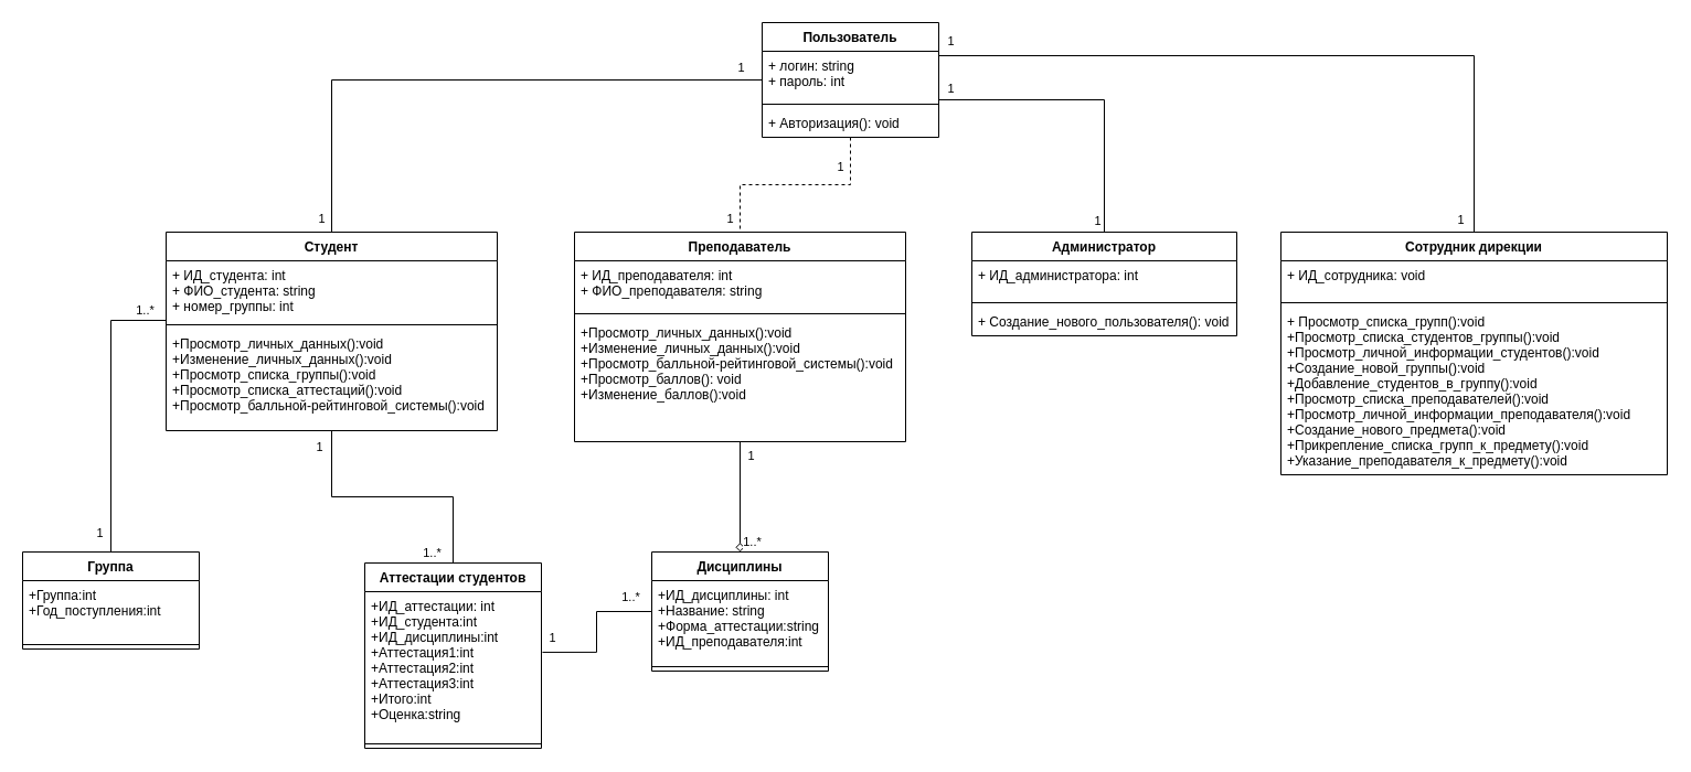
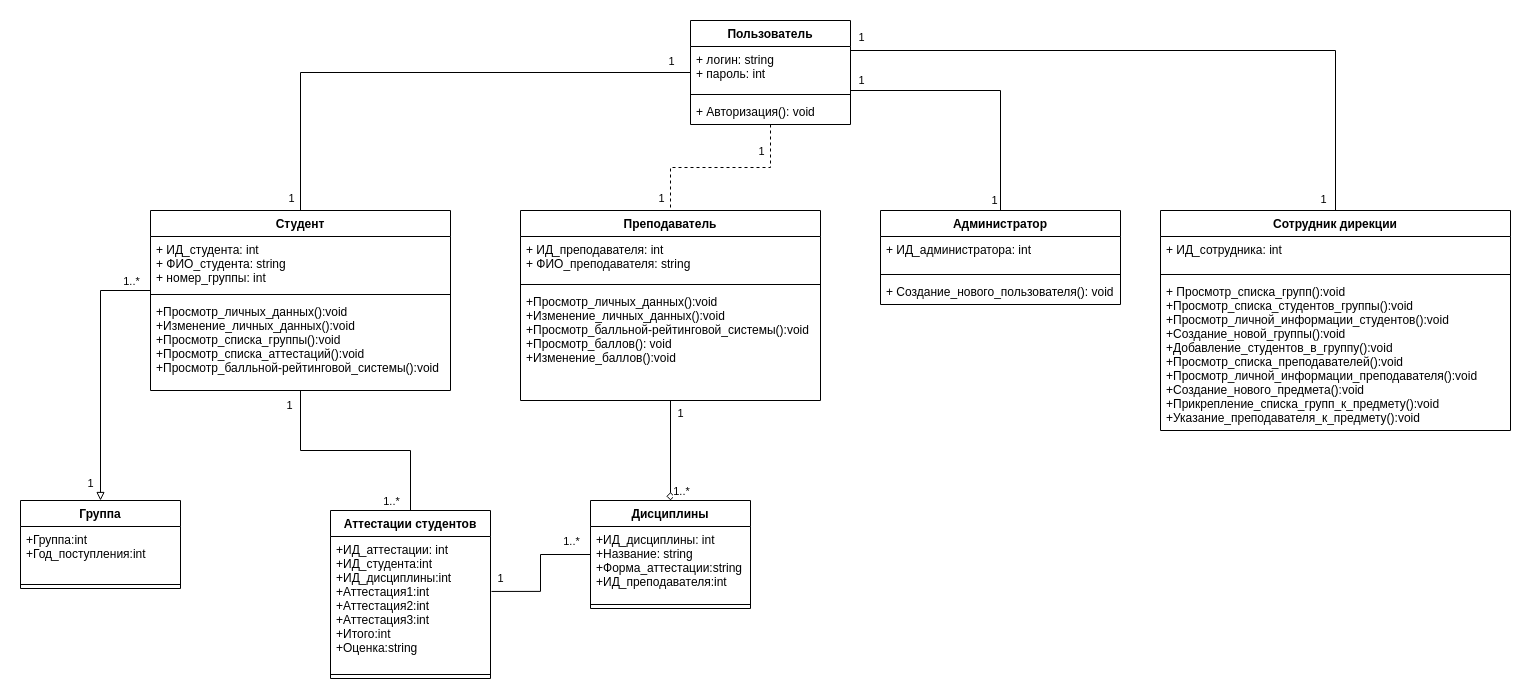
  <mxCell id="0" />
  <mxCell id="1" parent="0" />
  <mxCell id="2" style="edgeStyle=orthogonalEdgeStyle;rounded=0;orthogonalLoop=1;jettySize=auto;html=1;entryX=0.5;entryY=0;entryDx=0;entryDy=0;endArrow=none;endFill=0;" edge="1" parent="1" source="6" target="12"><mxGeometry relative="1" as="geometry" /></mxCell>
  <mxCell id="3" value="1" style="edgeLabel;html=1;align=center;verticalAlign=middle;resizable=0;points=[];" vertex="1" connectable="0" parent="2"><mxGeometry x="0.14" y="-3" relative="1" as="geometry"><mxPoint x="281" y="-9" as="offset" /></mxGeometry></mxCell>
  <mxCell id="4" style="edgeStyle=orthogonalEdgeStyle;rounded=0;orthogonalLoop=1;jettySize=auto;html=1;entryX=0.5;entryY=0;entryDx=0;entryDy=0;endArrow=none;endFill=0;dashed=1;" edge="1" parent="1" source="6" target="17"><mxGeometry relative="1" as="geometry" /></mxCell>
  <mxCell id="5" style="edgeStyle=orthogonalEdgeStyle;rounded=0;orthogonalLoop=1;jettySize=auto;html=1;entryX=0.5;entryY=0;entryDx=0;entryDy=0;endArrow=none;endFill=0;" edge="1" parent="1" source="6" target="25"><mxGeometry relative="1" as="geometry"><Array as="points"><mxPoint x="1335" y="50" /></Array></mxGeometry></mxCell>
  <mxCell id="6" value="Пользователь" style="swimlane;fontStyle=1;align=center;verticalAlign=top;childLayout=stackLayout;horizontal=1;startSize=26;horizontalStack=0;resizeParent=1;resizeParentMax=0;resizeLast=0;collapsible=1;marginBottom=0;" vertex="1" parent="1"><mxGeometry x="690" width="160" height="104" as="geometry" y="20" /></mxCell>
  <mxCell id="7" value="+ логин: string&#10;+ пароль: int" style="text;strokeColor=none;fillColor=none;align=left;verticalAlign=top;spacingLeft=4;spacingRight=4;overflow=hidden;rotatable=0;points=[[0,0.5],[1,0.5]];portConstraint=eastwest;" vertex="1" parent="6"><mxGeometry y="26" width="160" height="44" as="geometry" /></mxCell>
  <mxCell id="8" value="" style="line;strokeWidth=1;fillColor=none;align=left;verticalAlign=middle;spacingTop=-1;spacingLeft=3;spacingRight=3;rotatable=0;labelPosition=right;points=[];portConstraint=eastwest;" vertex="1" parent="6"><mxGeometry y="70" width="160" height="8" as="geometry" /></mxCell>
  <mxCell id="9" value="+ Авторизация(): void" style="text;strokeColor=none;fillColor=none;align=left;verticalAlign=top;spacingLeft=4;spacingRight=4;overflow=hidden;rotatable=0;points=[[0,0.5],[1,0.5]];portConstraint=eastwest;" vertex="1" parent="6"><mxGeometry y="78" width="160" height="26" as="geometry" /></mxCell>
  <mxCell id="10" style="edgeStyle=orthogonalEdgeStyle;rounded=0;orthogonalLoop=1;jettySize=auto;html=1;entryX=0.5;entryY=0;entryDx=0;entryDy=0;endArrow=none;endFill=0;" edge="1" parent="1" source="12" target="33"><mxGeometry relative="1" as="geometry" /></mxCell>
- <mxCell id="11" style="edgeStyle=orthogonalEdgeStyle;rounded=0;orthogonalLoop=1;jettySize=auto;html=1;entryX=0.5;entryY=0;entryDx=0;entryDy=0;endArrow=none;endFill=0;" edge="1" parent="1" source="12" target="36"><mxGeometry relative="1" as="geometry"><Array as="points"><mxPoint x="100" y="290" /></Array></mxGeometry></mxCell>
+ <mxCell id="11" style="edgeStyle=orthogonalEdgeStyle;rounded=0;orthogonalLoop=1;jettySize=auto;html=1;entryX=0.5;entryY=0;entryDx=0;entryDy=0;endArrow=block;endFill=0;" edge="1" parent="1" source="12" target="36"><mxGeometry relative="1" as="geometry"><Array as="points"><mxPoint x="100" y="290" /></Array></mxGeometry></mxCell>
  <mxCell id="12" value="Студент" style="swimlane;fontStyle=1;align=center;verticalAlign=top;childLayout=stackLayout;horizontal=1;startSize=26;horizontalStack=0;resizeParent=1;resizeParentMax=0;resizeLast=0;collapsible=1;marginBottom=0;" vertex="1" parent="1"><mxGeometry x="150" y="210" width="300" height="180" as="geometry" /></mxCell>
  <mxCell id="13" value="+ ИД_студента: int&#10;+ ФИО_студента: string&#10;+ номер_группы: int" style="text;strokeColor=none;fillColor=none;align=left;verticalAlign=top;spacingLeft=4;spacingRight=4;overflow=hidden;rotatable=0;points=[[0,0.5],[1,0.5]];portConstraint=eastwest;" vertex="1" parent="12"><mxGeometry y="26" width="300" height="54" as="geometry" /></mxCell>
  <mxCell id="14" value="" style="line;strokeWidth=1;fillColor=none;align=left;verticalAlign=middle;spacingTop=-1;spacingLeft=3;spacingRight=3;rotatable=0;labelPosition=right;points=[];portConstraint=eastwest;" vertex="1" parent="12"><mxGeometry y="80" width="300" height="8" as="geometry" /></mxCell>
  <mxCell id="15" value="+Просмотр_личных_данных():void&#10;+Изменение_личных_данных():void&#10;+Просмотр_списка_группы():void&#10;+Просмотр_списка_аттестаций():void&#10;+Просмотр_балльной-рейтинговой_системы():void&#10;" style="text;strokeColor=none;fillColor=none;align=left;verticalAlign=top;spacingLeft=4;spacingRight=4;overflow=hidden;rotatable=0;points=[[0,0.5],[1,0.5]];portConstraint=eastwest;" vertex="1" parent="12"><mxGeometry y="88" width="300" height="92" as="geometry" /></mxCell>
  <mxCell id="16" style="edgeStyle=orthogonalEdgeStyle;rounded=0;orthogonalLoop=1;jettySize=auto;html=1;entryX=0.5;entryY=0;entryDx=0;entryDy=0;endArrow=diamond;endFill=0;" edge="1" parent="1" source="17" target="30"><mxGeometry relative="1" as="geometry" /></mxCell>
  <mxCell id="17" value="Преподаватель" style="swimlane;fontStyle=1;align=center;verticalAlign=top;childLayout=stackLayout;horizontal=1;startSize=26;horizontalStack=0;resizeParent=1;resizeParentMax=0;resizeLast=0;collapsible=1;marginBottom=0;" vertex="1" parent="1"><mxGeometry x="520" y="210" width="300" height="190" as="geometry" /></mxCell>
  <mxCell id="18" value="+ ИД_преподавателя: int&#10;+ ФИО_преподавателя: string" style="text;strokeColor=none;fillColor=none;align=left;verticalAlign=top;spacingLeft=4;spacingRight=4;overflow=hidden;rotatable=0;points=[[0,0.5],[1,0.5]];portConstraint=eastwest;" vertex="1" parent="17"><mxGeometry y="26" width="300" height="44" as="geometry" /></mxCell>
  <mxCell id="19" value="" style="line;strokeWidth=1;fillColor=none;align=left;verticalAlign=middle;spacingTop=-1;spacingLeft=3;spacingRight=3;rotatable=0;labelPosition=right;points=[];portConstraint=eastwest;" vertex="1" parent="17"><mxGeometry y="70" width="300" height="8" as="geometry" /></mxCell>
  <mxCell id="20" value="+Просмотр_личных_данных():void&#10;+Изменение_личных_данных():void&#10;+Просмотр_балльной-рейтинговой_системы():void&#10;+Просмотр_баллов(): void&#10;+Изменение_баллов():void&#10;" style="text;strokeColor=none;fillColor=none;align=left;verticalAlign=top;spacingLeft=4;spacingRight=4;overflow=hidden;rotatable=0;points=[[0,0.5],[1,0.5]];portConstraint=eastwest;" vertex="1" parent="17"><mxGeometry y="78" width="300" height="112" as="geometry" /></mxCell>
  <mxCell id="21" value="Администратор" style="swimlane;fontStyle=1;align=center;verticalAlign=top;childLayout=stackLayout;horizontal=1;startSize=26;horizontalStack=0;resizeParent=1;resizeParentMax=0;resizeLast=0;collapsible=1;marginBottom=0;" vertex="1" parent="1"><mxGeometry x="880" y="210" width="240" height="94" as="geometry" /></mxCell>
  <mxCell id="22" value="+ ИД_администратора: int" style="text;strokeColor=none;fillColor=none;align=left;verticalAlign=top;spacingLeft=4;spacingRight=4;overflow=hidden;rotatable=0;points=[[0,0.5],[1,0.5]];portConstraint=eastwest;" vertex="1" parent="21"><mxGeometry y="26" width="240" height="34" as="geometry" /></mxCell>
  <mxCell id="23" value="" style="line;strokeWidth=1;fillColor=none;align=left;verticalAlign=middle;spacingTop=-1;spacingLeft=3;spacingRight=3;rotatable=0;labelPosition=right;points=[];portConstraint=eastwest;" vertex="1" parent="21"><mxGeometry y="60" width="240" height="8" as="geometry" /></mxCell>
  <mxCell id="24" value="+ Создание_нового_пользователя(): void" style="text;strokeColor=none;fillColor=none;align=left;verticalAlign=top;spacingLeft=4;spacingRight=4;overflow=hidden;rotatable=0;points=[[0,0.5],[1,0.5]];portConstraint=eastwest;" vertex="1" parent="21"><mxGeometry y="68" width="240" height="26" as="geometry" /></mxCell>
  <mxCell id="25" value="Сотрудник дирекции" style="swimlane;fontStyle=1;align=center;verticalAlign=top;childLayout=stackLayout;horizontal=1;startSize=26;horizontalStack=0;resizeParent=1;resizeParentMax=0;resizeLast=0;collapsible=1;marginBottom=0;" vertex="1" parent="1"><mxGeometry x="1160" y="210" width="350" height="220" as="geometry" /></mxCell>
- <mxCell id="26" value="+ ИД_сотрудника: void" style="text;strokeColor=none;fillColor=none;align=left;verticalAlign=top;spacingLeft=4;spacingRight=4;overflow=hidden;rotatable=0;points=[[0,0.5],[1,0.5]];portConstraint=eastwest;" vertex="1" parent="25"><mxGeometry y="26" width="350" height="34" as="geometry" /></mxCell>
+ <mxCell id="26" value="+ ИД_сотрудника: int" style="text;strokeColor=none;fillColor=none;align=left;verticalAlign=top;spacingLeft=4;spacingRight=4;overflow=hidden;rotatable=0;points=[[0,0.5],[1,0.5]];portConstraint=eastwest;" vertex="1" parent="25"><mxGeometry y="26" width="350" height="34" as="geometry" /></mxCell>
  <mxCell id="27" value="" style="line;strokeWidth=1;fillColor=none;align=left;verticalAlign=middle;spacingTop=-1;spacingLeft=3;spacingRight=3;rotatable=0;labelPosition=right;points=[];portConstraint=eastwest;" vertex="1" parent="25"><mxGeometry y="60" width="350" height="8" as="geometry" /></mxCell>
  <mxCell id="28" value="+ Просмотр_списка_групп():void&#10;+Просмотр_списка_студентов_группы():void&#10;+Просмотр_личной_информации_студентов():void&#10;+Создание_новой_группы():void&#10;+Добавление_студентов_в_группу():void&#10;+Просмотр_списка_преподавателей():void&#10;+Просмотр_личной_информации_преподавателя():void&#10;+Создание_нового_предмета():void&#10;+Прикрепление_списка_групп_к_предмету():void&#10;+Указание_преподавателя_к_предмету():void&#10;" style="text;strokeColor=none;fillColor=none;align=left;verticalAlign=top;spacingLeft=4;spacingRight=4;overflow=hidden;rotatable=0;points=[[0,0.5],[1,0.5]];portConstraint=eastwest;" vertex="1" parent="25"><mxGeometry y="68" width="350" height="152" as="geometry" /></mxCell>
  <mxCell id="29" style="edgeStyle=orthogonalEdgeStyle;rounded=0;orthogonalLoop=1;jettySize=auto;html=1;entryX=1.006;entryY=0.41;entryDx=0;entryDy=0;entryPerimeter=0;endArrow=none;endFill=0;" edge="1" parent="1" source="30" target="34"><mxGeometry relative="1" as="geometry" /></mxCell>
  <mxCell id="30" value="Дисциплины" style="swimlane;fontStyle=1;align=center;verticalAlign=top;childLayout=stackLayout;horizontal=1;startSize=26;horizontalStack=0;resizeParent=1;resizeParentMax=0;resizeLast=0;collapsible=1;marginBottom=0;" vertex="1" parent="1"><mxGeometry x="590" y="500" width="160" height="108" as="geometry" /></mxCell>
  <mxCell id="31" value="+ИД_дисциплины: int&#10;+Название: string&#10;+Форма_аттестации:string&#10;+ИД_преподавателя:int" style="text;strokeColor=none;fillColor=none;align=left;verticalAlign=top;spacingLeft=4;spacingRight=4;overflow=hidden;rotatable=0;points=[[0,0.5],[1,0.5]];portConstraint=eastwest;" vertex="1" parent="30"><mxGeometry y="26" width="160" height="74" as="geometry" /></mxCell>
  <mxCell id="32" value="" style="line;strokeWidth=1;fillColor=none;align=left;verticalAlign=middle;spacingTop=-1;spacingLeft=3;spacingRight=3;rotatable=0;labelPosition=right;points=[];portConstraint=eastwest;" vertex="1" parent="30"><mxGeometry y="100" width="160" height="8" as="geometry" /></mxCell>
  <mxCell id="33" value="Аттестации студентов" style="swimlane;fontStyle=1;align=center;verticalAlign=top;childLayout=stackLayout;horizontal=1;startSize=26;horizontalStack=0;resizeParent=1;resizeParentMax=0;resizeLast=0;collapsible=1;marginBottom=0;" vertex="1" parent="1"><mxGeometry x="330" y="510" width="160" height="168" as="geometry" /></mxCell>
  <mxCell id="34" value="+ИД_аттестации: int&#10;+ИД_студента:int&#10;+ИД_дисциплины:int&#10;+Аттестация1:int&#10;+Аттестация2:int&#10;+Аттестация3:int&#10;+Итого:int&#10;+Оценка:string&#10;" style="text;strokeColor=none;fillColor=none;align=left;verticalAlign=top;spacingLeft=4;spacingRight=4;overflow=hidden;rotatable=0;points=[[0,0.5],[1,0.5]];portConstraint=eastwest;" vertex="1" parent="33"><mxGeometry y="26" width="160" height="134" as="geometry" /></mxCell>
  <mxCell id="35" value="" style="line;strokeWidth=1;fillColor=none;align=left;verticalAlign=middle;spacingTop=-1;spacingLeft=3;spacingRight=3;rotatable=0;labelPosition=right;points=[];portConstraint=eastwest;" vertex="1" parent="33"><mxGeometry y="160" width="160" height="8" as="geometry" /></mxCell>
  <mxCell id="36" value="Группа" style="swimlane;fontStyle=1;align=center;verticalAlign=top;childLayout=stackLayout;horizontal=1;startSize=26;horizontalStack=0;resizeParent=1;resizeParentMax=0;resizeLast=0;collapsible=1;marginBottom=0;" vertex="1" parent="1"><mxGeometry x="20" y="500" width="160" height="88" as="geometry" /></mxCell>
  <mxCell id="37" value="+Группа:int&#10;+Год_поступления:int" style="text;strokeColor=none;fillColor=none;align=left;verticalAlign=top;spacingLeft=4;spacingRight=4;overflow=hidden;rotatable=0;points=[[0,0.5],[1,0.5]];portConstraint=eastwest;" vertex="1" parent="36"><mxGeometry y="26" width="160" height="54" as="geometry" /></mxCell>
  <mxCell id="38" value="" style="line;strokeWidth=1;fillColor=none;align=left;verticalAlign=middle;spacingTop=-1;spacingLeft=3;spacingRight=3;rotatable=0;labelPosition=right;points=[];portConstraint=eastwest;" vertex="1" parent="36"><mxGeometry y="80" width="160" height="8" as="geometry" /></mxCell>
  <mxCell id="39" style="edgeStyle=orthogonalEdgeStyle;rounded=0;orthogonalLoop=1;jettySize=auto;html=1;entryX=0.5;entryY=0;entryDx=0;entryDy=0;endArrow=none;endFill=0;" edge="1" parent="1" source="7" target="21"><mxGeometry relative="1" as="geometry"><Array as="points"><mxPoint x="1000" y="90" /></Array></mxGeometry></mxCell>
  <mxCell id="40" value="1" style="edgeLabel;html=1;align=center;verticalAlign=middle;resizable=0;points=[];" vertex="1" connectable="0" parent="1"><mxGeometry x="680" y="70" as="geometry"><mxPoint x="-390" y="127" as="offset" /></mxGeometry></mxCell>
  <mxCell id="41" value="1" style="edgeLabel;html=1;align=center;verticalAlign=middle;resizable=0;points=[];" vertex="1" connectable="0" parent="1"><mxGeometry x="690" y="80" as="geometry"><mxPoint x="-30" y="117" as="offset" /></mxGeometry></mxCell>
  <mxCell id="42" value="1..*" style="edgeLabel;html=1;align=center;verticalAlign=middle;resizable=0;points=[];" vertex="1" connectable="0" parent="1"><mxGeometry x="600" y="440" as="geometry"><mxPoint x="80" y="50" as="offset" /></mxGeometry></mxCell>
  <mxCell id="43" value="1" style="edgeLabel;html=1;align=center;verticalAlign=middle;resizable=0;points=[];" vertex="1" connectable="0" parent="1"><mxGeometry x="710" y="100" as="geometry"><mxPoint x="150" y="-21" as="offset" /></mxGeometry></mxCell>
  <mxCell id="44" value="1" style="edgeLabel;html=1;align=center;verticalAlign=middle;resizable=0;points=[];" vertex="1" connectable="0" parent="1"><mxGeometry x="720" y="110" as="geometry"><mxPoint x="273" y="89" as="offset" /></mxGeometry></mxCell>
  <mxCell id="45" value="1" style="edgeLabel;html=1;align=center;verticalAlign=middle;resizable=0;points=[];" vertex="1" connectable="0" parent="1"><mxGeometry x="730" y="120" as="geometry"><mxPoint x="130" y="-84" as="offset" /></mxGeometry></mxCell>
  <mxCell id="46" value="1" style="edgeLabel;html=1;align=center;verticalAlign=middle;resizable=0;points=[];" vertex="1" connectable="0" parent="1"><mxGeometry x="740" y="130" as="geometry"><mxPoint x="582" y="68" as="offset" /></mxGeometry></mxCell>
  <mxCell id="47" value="1" style="edgeLabel;html=1;align=center;verticalAlign=middle;resizable=0;points=[];" vertex="1" connectable="0" parent="1"><mxGeometry x="750" y="140" as="geometry"><mxPoint x="-71" y="272" as="offset" /></mxGeometry></mxCell>
  <mxCell id="48" value="1" style="edgeLabel;html=1;align=center;verticalAlign=middle;resizable=0;points=[];" vertex="1" connectable="0" parent="1"><mxGeometry x="760" y="150" as="geometry" /></mxCell>
  <mxCell id="49" value="1" style="edgeLabel;html=1;align=center;verticalAlign=middle;resizable=0;points=[];" vertex="1" connectable="0" parent="1"><mxGeometry x="770" y="160" as="geometry"><mxPoint x="-482" y="244" as="offset" /></mxGeometry></mxCell>
  <mxCell id="50" value="1..*" style="edgeLabel;html=1;align=center;verticalAlign=middle;resizable=0;points=[];" vertex="1" connectable="0" parent="1"><mxGeometry x="310" y="450" as="geometry"><mxPoint x="80" y="50" as="offset" /></mxGeometry></mxCell>
  <mxCell id="51" value="1..*" style="edgeLabel;html=1;align=center;verticalAlign=middle;resizable=0;points=[];" vertex="1" connectable="0" parent="1"><mxGeometry x="490" y="490" as="geometry"><mxPoint x="80" y="50" as="offset" /></mxGeometry></mxCell>
  <mxCell id="52" value="1" style="edgeLabel;html=1;align=center;verticalAlign=middle;resizable=0;points=[];" vertex="1" connectable="0" parent="1"><mxGeometry x="570" y="305" as="geometry"><mxPoint x="-71" y="272" as="offset" /></mxGeometry></mxCell>
  <mxCell id="53" value="1" style="edgeLabel;html=1;align=center;verticalAlign=middle;resizable=0;points=[];" vertex="1" connectable="0" parent="1"><mxGeometry x="160" y="210" as="geometry"><mxPoint x="-71" y="272" as="offset" /></mxGeometry></mxCell>
  <mxCell id="54" value="1..*" style="edgeLabel;html=1;align=center;verticalAlign=middle;resizable=0;points=[];" vertex="1" connectable="0" parent="1"><mxGeometry x="50" y="230" as="geometry"><mxPoint x="80" y="50" as="offset" /></mxGeometry></mxCell>
